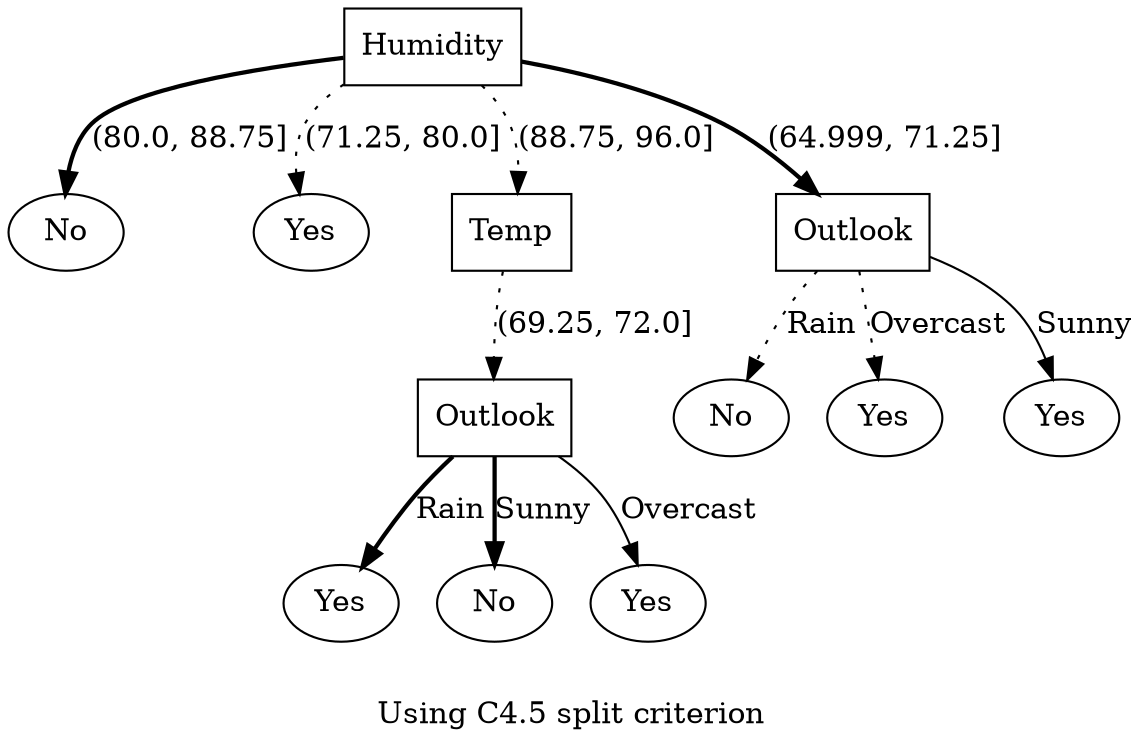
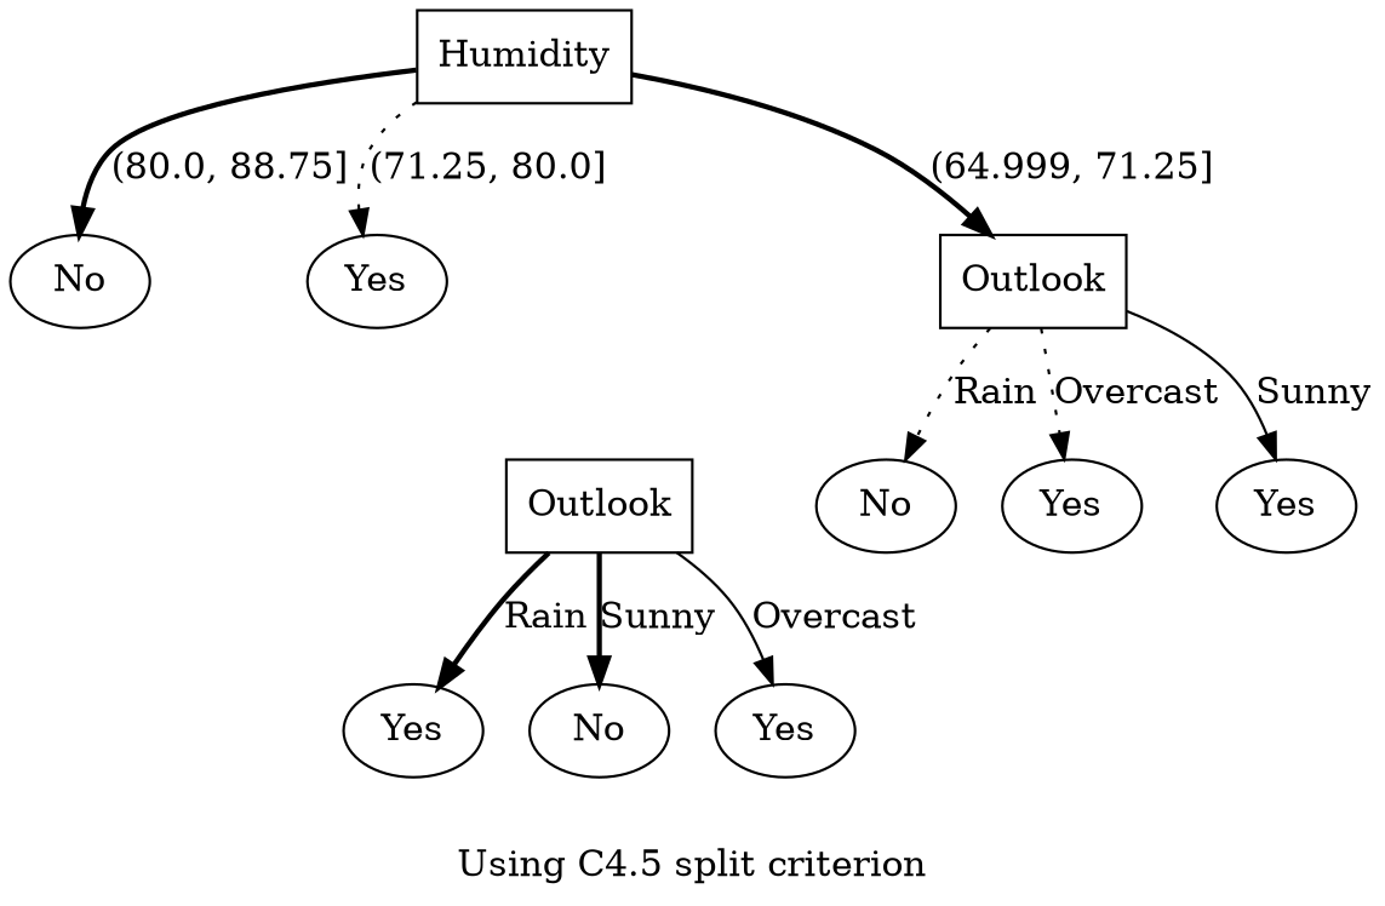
  digraph {
    label="Using C4.5 split criterion"
    node [shape=ellipse]
    edge [style=dotted]
    n1 [label=Humidity shape=box]
    n2 [label=No]
    n3 [label=Yes]
-   n4 [label=Temp shape=box]
    n5 [label=Outlook shape=box]
    n6 [label=Outlook shape=box]
    n7 [label=Yes]
    n8 [label=No]
    n9 [label=Yes]
    n10 [label=No]
    n11 [label=Yes]
    n12 [label=Yes]
    n1 -> n2 [label="(80.0, 88.75]" style=bold]
    n1 -> n3 [label="(71.25, 80.0]"]
-   n1 -> n4 [label="(88.75, 96.0]"]
    n1 -> n5 [label="(64.999, 71.25]" style=bold]
-   n4 -> n6 [label="(69.25, 72.0]"]
    n5 -> n10 [label=Rain]
    n5 -> n11 [label=Overcast]
    n5 -> n12 [label=Sunny style=solid]
    n6 -> n7 [label=Rain style=bold]
    n6 -> n8 [label=Sunny style=bold]
    n6 -> n9 [label=Overcast style=solid]
  }
